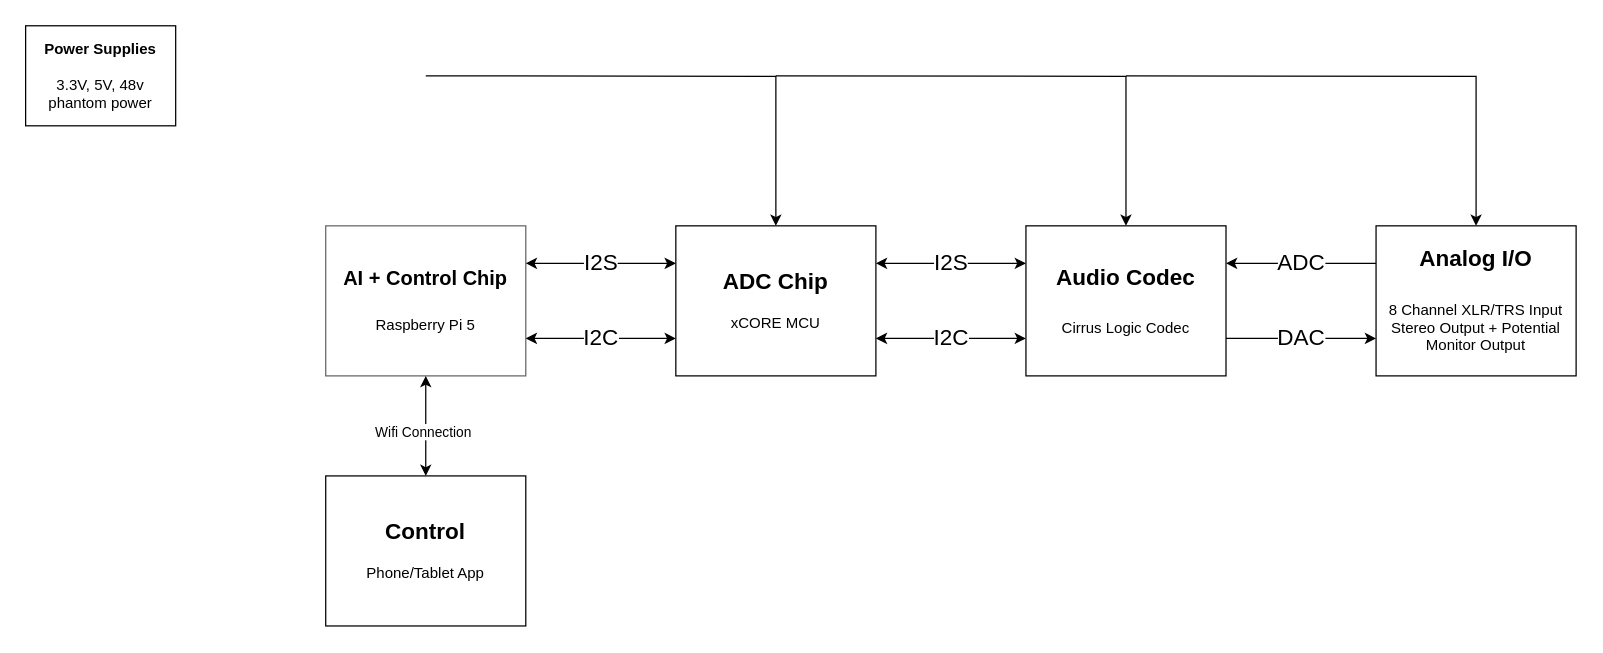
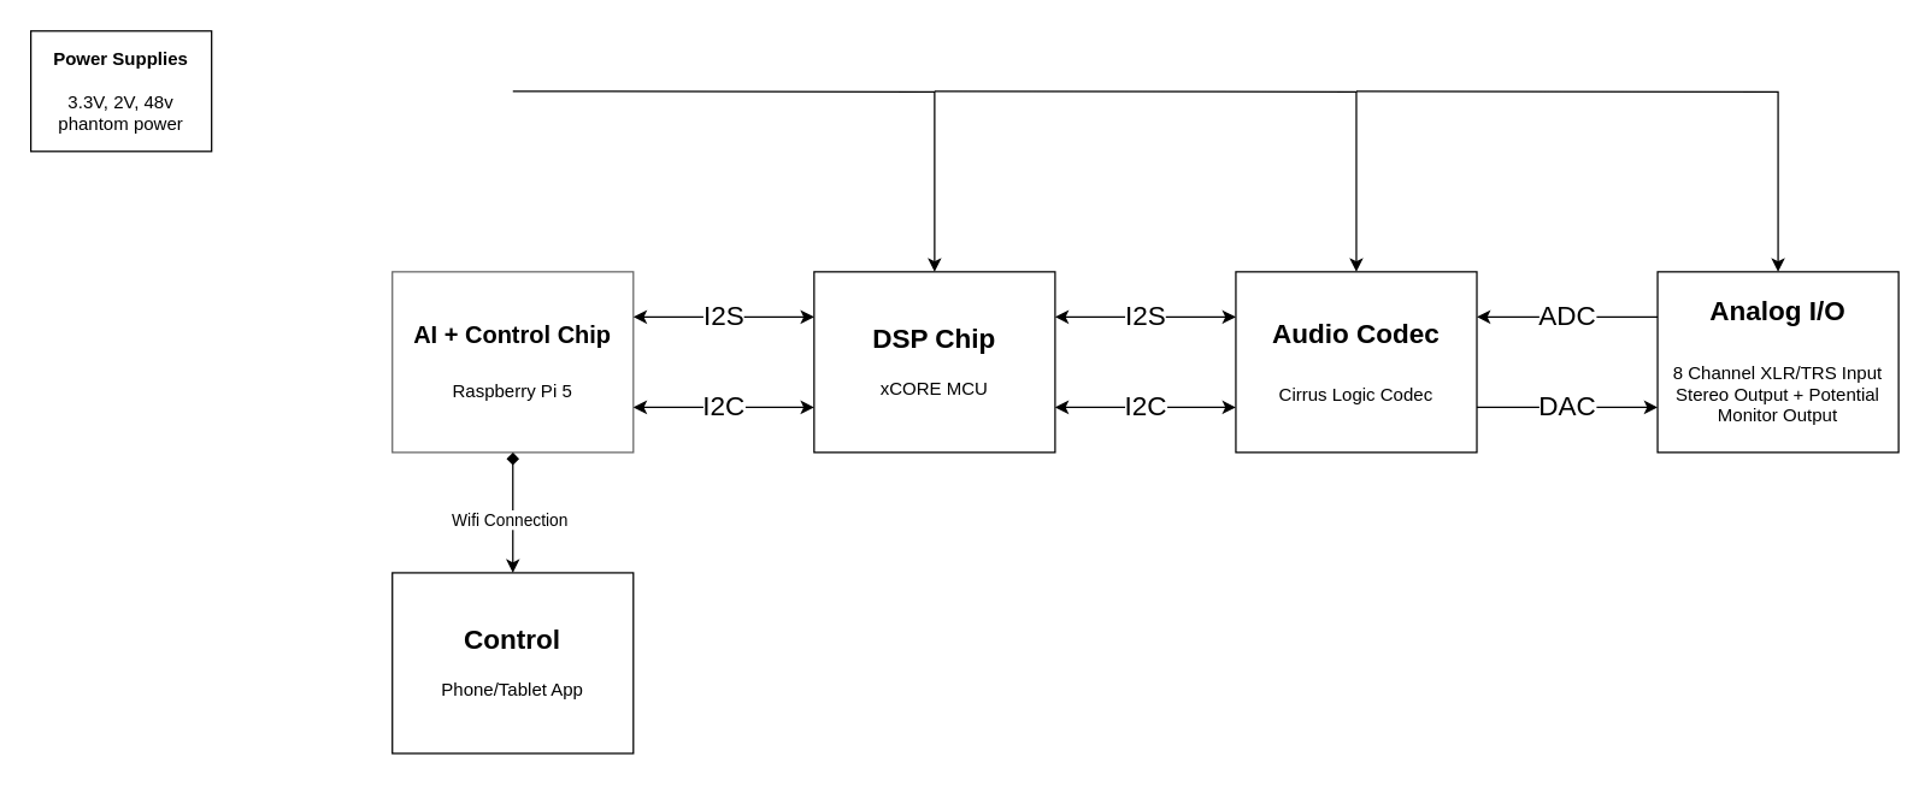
  <mxCell id="0" style=";html=1;" />
  <mxCell id="1" style=";html=1;" parent="0" />
  <mxCell id="2" value="&lt;div&gt;&lt;font size=&quot;1&quot; style=&quot;&quot;&gt;&lt;b style=&quot;font-size: 16px;&quot;&gt;AI + Control Chip&lt;/b&gt;&lt;/font&gt;&lt;/div&gt;&lt;font style=&quot;font-size: 12px;&quot;&gt;&lt;div&gt;&lt;font style=&quot;font-size: 12px;&quot;&gt;&lt;br&gt;&lt;/font&gt;&lt;/div&gt;Raspberry Pi 5&lt;/font&gt;" style="whiteSpace=wrap;html=1;shadow=0;fontSize=18;fillColor=#FFFFFF;strokeColor=#666666;" parent="1" vertex="1"><mxGeometry x="260" y="180" width="160" height="120" as="geometry" /></mxCell>
- <mxCell id="3" value="&lt;div&gt;&lt;b&gt;&lt;font style=&quot;font-size: 18px;&quot;&gt;ADC Chip&lt;/font&gt;&lt;/b&gt;&lt;/div&gt;&lt;div&gt;&lt;br&gt;&lt;/div&gt;xCORE MCU" style="rounded=0;whiteSpace=wrap;html=1;" parent="1" vertex="1"><mxGeometry x="540" y="180" width="160" height="120" as="geometry" /></mxCell>
- <mxCell id="4" value="&lt;b&gt;Power Supplies&lt;/b&gt;&lt;div&gt;&lt;b&gt;&lt;br&gt;&lt;/b&gt;&lt;/div&gt;&lt;div&gt;3.3V, 5V, 48v phantom power&lt;/div&gt;" style="rounded=0;whiteSpace=wrap;html=1;" parent="1" vertex="1"><mxGeometry x="20" y="20" width="120" height="80" as="geometry" /></mxCell>
+ <mxCell id="3" value="&lt;div&gt;&lt;b&gt;&lt;font style=&quot;font-size: 18px;&quot;&gt;DSP Chip&lt;/font&gt;&lt;/b&gt;&lt;/div&gt;&lt;div&gt;&lt;br&gt;&lt;/div&gt;xCORE MCU" style="rounded=0;whiteSpace=wrap;html=1;" parent="1" vertex="1"><mxGeometry x="540" y="180" width="160" height="120" as="geometry" /></mxCell>
+ <mxCell id="4" value="&lt;b&gt;Power Supplies&lt;/b&gt;&lt;div&gt;&lt;b&gt;&lt;br&gt;&lt;/b&gt;&lt;/div&gt;&lt;div&gt;3.3V, 2V, 48v phantom power&lt;/div&gt;" style="rounded=0;whiteSpace=wrap;html=1;" parent="1" vertex="1"><mxGeometry x="20" y="20" width="120" height="80" as="geometry" /></mxCell>
  <mxCell id="5" value="" style="endArrow=classic;html=1;rounded=0;edgeStyle=orthogonalEdgeStyle;entryX=0.5;entryY=0;entryDx=0;entryDy=0;" parent="1" target="3" edge="1"><mxGeometry width="50" height="50" relative="1" as="geometry"><mxPoint x="340" y="60" as="sourcePoint" /><mxPoint x="620" y="60" as="targetPoint" /></mxGeometry></mxCell>
  <mxCell id="6" value="&lt;b&gt;&lt;font style=&quot;font-size: 18px;&quot;&gt;Audio Codec&lt;/font&gt;&lt;/b&gt;&lt;div&gt;&lt;b&gt;&lt;font style=&quot;font-size: 18px;&quot;&gt;&lt;br&gt;&lt;/font&gt;&lt;/b&gt;&lt;/div&gt;&lt;div&gt;&lt;font style=&quot;font-size: 12px;&quot;&gt;Cirrus Logic Codec&lt;/font&gt;&lt;/div&gt;" style="rounded=0;whiteSpace=wrap;html=1;" parent="1" vertex="1"><mxGeometry x="820" y="180" width="160" height="120" as="geometry" /></mxCell>
  <mxCell id="7" value="" style="endArrow=classic;html=1;rounded=0;edgeStyle=orthogonalEdgeStyle;entryX=0.5;entryY=0;entryDx=0;entryDy=0;" parent="1" target="6" edge="1"><mxGeometry width="50" height="50" relative="1" as="geometry"><mxPoint x="620" y="60" as="sourcePoint" /><mxPoint x="900" y="60" as="targetPoint" /></mxGeometry></mxCell>
  <mxCell id="8" value="&lt;font style=&quot;font-size: 18px;&quot;&gt;I2S&lt;/font&gt;" style="endArrow=classic;startArrow=classic;html=1;rounded=0;entryX=0;entryY=0.25;entryDx=0;entryDy=0;exitX=1;exitY=0.25;exitDx=0;exitDy=0;" parent="1" source="2" target="3" edge="1"><mxGeometry width="50" height="50" relative="1" as="geometry"><mxPoint x="420" y="219" as="sourcePoint" /><mxPoint x="510" y="150" as="targetPoint" /></mxGeometry></mxCell>
  <mxCell id="9" value="&lt;font style=&quot;font-size: 18px;&quot;&gt;I2C&lt;/font&gt;" style="endArrow=classic;startArrow=classic;html=1;rounded=0;entryX=0;entryY=0.75;entryDx=0;entryDy=0;exitX=1;exitY=0.75;exitDx=0;exitDy=0;" parent="1" source="2" target="3" edge="1"><mxGeometry width="50" height="50" relative="1" as="geometry"><mxPoint x="400" y="350" as="sourcePoint" /><mxPoint x="520" y="350" as="targetPoint" /></mxGeometry></mxCell>
  <mxCell id="10" value="&lt;b&gt;&lt;font style=&quot;font-size: 18px;&quot;&gt;Analog I/O&lt;/font&gt;&lt;/b&gt;&lt;div&gt;&lt;b&gt;&lt;font style=&quot;font-size: 18px;&quot;&gt;&lt;br&gt;&lt;/font&gt;&lt;/b&gt;&lt;/div&gt;&lt;div&gt;8 Channel XLR/TRS Input&lt;/div&gt;&lt;div&gt;Stereo Output + Potential&lt;/div&gt;&lt;div&gt;Monitor Output&lt;/div&gt;" style="rounded=0;whiteSpace=wrap;html=1;" parent="1" vertex="1"><mxGeometry x="1100" y="180" width="160" height="120" as="geometry" /></mxCell>
  <mxCell id="11" value="&lt;font style=&quot;font-size: 18px;&quot;&gt;I2S&lt;/font&gt;" style="endArrow=classic;startArrow=classic;html=1;rounded=0;entryX=0;entryY=0.25;entryDx=0;entryDy=0;exitX=1;exitY=0.25;exitDx=0;exitDy=0;" parent="1" edge="1"><mxGeometry width="50" height="50" relative="1" as="geometry"><mxPoint x="700" y="210" as="sourcePoint" /><mxPoint x="820" y="210" as="targetPoint" /></mxGeometry></mxCell>
  <mxCell id="12" value="&lt;font style=&quot;font-size: 18px;&quot;&gt;I2C&lt;/font&gt;" style="endArrow=classic;startArrow=classic;html=1;rounded=0;entryX=0;entryY=0.75;entryDx=0;entryDy=0;exitX=1;exitY=0.75;exitDx=0;exitDy=0;" parent="1" edge="1"><mxGeometry width="50" height="50" relative="1" as="geometry"><mxPoint x="700" y="270" as="sourcePoint" /><mxPoint x="820" y="270" as="targetPoint" /></mxGeometry></mxCell>
  <mxCell id="13" value="" style="endArrow=classic;html=1;rounded=0;edgeStyle=orthogonalEdgeStyle;entryX=0.5;entryY=0;entryDx=0;entryDy=0;" parent="1" target="10" edge="1"><mxGeometry width="50" height="50" relative="1" as="geometry"><mxPoint x="900" y="60" as="sourcePoint" /><mxPoint x="1180" y="60" as="targetPoint" /></mxGeometry></mxCell>
  <mxCell id="14" value="&lt;font style=&quot;font-size: 18px;&quot;&gt;ADC&lt;/font&gt;" style="endArrow=none;startArrow=classic;html=1;rounded=0;entryX=0;entryY=0.25;entryDx=0;entryDy=0;exitX=1;exitY=0.25;exitDx=0;exitDy=0;endFill=0;" parent="1" edge="1"><mxGeometry width="50" height="50" relative="1" as="geometry"><mxPoint x="980" y="210" as="sourcePoint" /><mxPoint x="1100" y="210" as="targetPoint" /></mxGeometry></mxCell>
  <mxCell id="15" value="&lt;font style=&quot;font-size: 18px;&quot;&gt;DAC&lt;/font&gt;" style="endArrow=classic;startArrow=none;html=1;rounded=0;entryX=0;entryY=0.75;entryDx=0;entryDy=0;exitX=1;exitY=0.75;exitDx=0;exitDy=0;startFill=0;" parent="1" edge="1"><mxGeometry width="50" height="50" relative="1" as="geometry"><mxPoint x="980" y="270" as="sourcePoint" /><mxPoint x="1100" y="270" as="targetPoint" /></mxGeometry></mxCell>
  <mxCell id="16" value="&lt;div&gt;&lt;b&gt;&lt;font style=&quot;font-size: 18px;&quot;&gt;Control&lt;/font&gt;&lt;/b&gt;&lt;/div&gt;&lt;div&gt;&lt;br&gt;&lt;/div&gt;Phone/Tablet App" style="rounded=0;whiteSpace=wrap;html=1;" parent="1" vertex="1"><mxGeometry x="260" y="380" width="160" height="120" as="geometry" /></mxCell>
- <mxCell id="17" value="" style="endArrow=classic;startArrow=classic;html=1;rounded=0;exitX=0.5;exitY=0;exitDx=0;exitDy=0;entryX=0.5;entryY=1;entryDx=0;entryDy=0;" parent="1" source="16" target="2" edge="1"><mxGeometry width="50" height="50" relative="1" as="geometry"><mxPoint x="580" y="340" as="sourcePoint" /><mxPoint x="630" y="290" as="targetPoint" /></mxGeometry></mxCell>
+ <mxCell id="17" value="" style="endArrow=diamond;startArrow=classic;html=1;rounded=0;exitX=0.5;exitY=0;exitDx=0;exitDy=0;entryX=0.5;entryY=1;entryDx=0;entryDy=0;" parent="1" source="16" target="2" edge="1"><mxGeometry width="50" height="50" relative="1" as="geometry"><mxPoint x="580" y="340" as="sourcePoint" /><mxPoint x="630" y="290" as="targetPoint" /></mxGeometry></mxCell>
  <mxCell id="18" value="Wifi Connection" style="edgeLabel;html=1;align=center;verticalAlign=middle;resizable=0;points=[];" parent="17" vertex="1" connectable="0"><mxGeometry x="-0.094" y="3" relative="1" as="geometry"><mxPoint as="offset" /></mxGeometry></mxCell>
